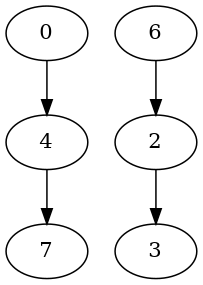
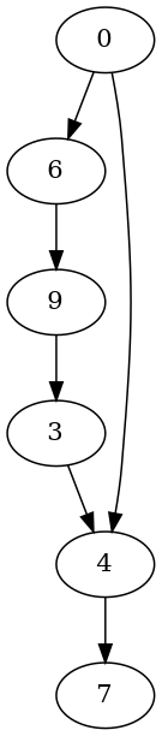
  digraph {
    n1 [label=0]
    n2 [label=6]
    n3 [label=4]
-   n4 [label=2]
+   n4 [label=9]
    n5 [label=3]
    n6 [label=7]
+   n1 -> n2
    n1 -> n3
    n2 -> n4
    n3 -> n6
    n4 -> n5
+   n5 -> n3
  }
